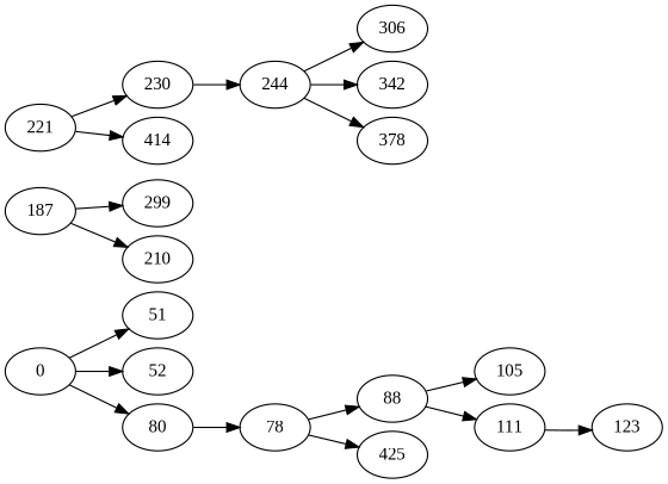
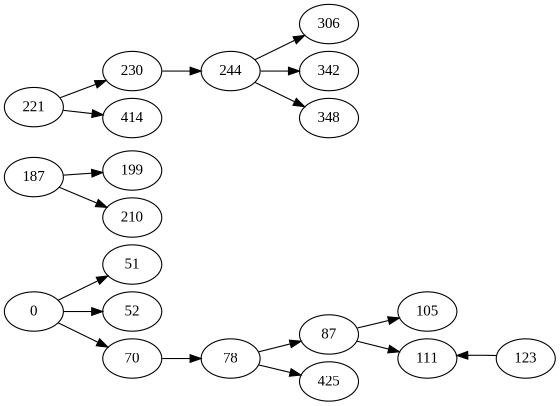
  digraph {
    fontname="Liberation Serif"
    nodesep=0.1
    rankdir=LR
    node [fixedsize=false fontname="Liberation Serif"]
    edge [fontname="Liberation Serif"]
    n1 [label=0]
    n2 [label=51]
    n3 [label=52]
-   n4 [label=80]
+   n4 [label=70]
    n5 [label=78]
-   n6 [label=88]
+   n6 [label=87]
    n7 [label=425]
    n8 [label=105]
    n9 [label=111]
    n10 [label=123]
    n11 [label=187]
-   n12 [label=299]
+   n12 [label=199]
    n13 [label=210]
    n14 [label=221]
    n15 [label=230]
    n16 [label=414]
    n17 [label=244]
    n18 [label=306]
    n19 [label=342]
-   n20 [label=378]
+   n20 [label=348]
    n1 -> n2
    n1 -> n3
    n1 -> n4
    n4 -> n5
    n5 -> n6
    n5 -> n7
    n6 -> n8
    n6 -> n9
-   n9 -> n10
+   n10 -> n9
    n11 -> n12
    n11 -> n13
    n14 -> n15
    n14 -> n16
    n15 -> n17
    n17 -> n18
    n17 -> n19
    n17 -> n20
  }
